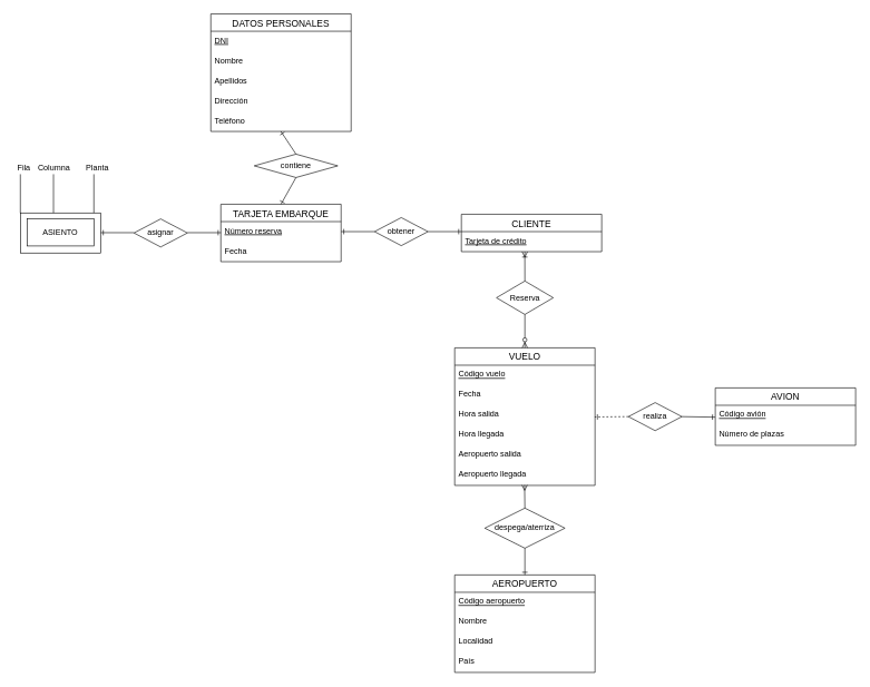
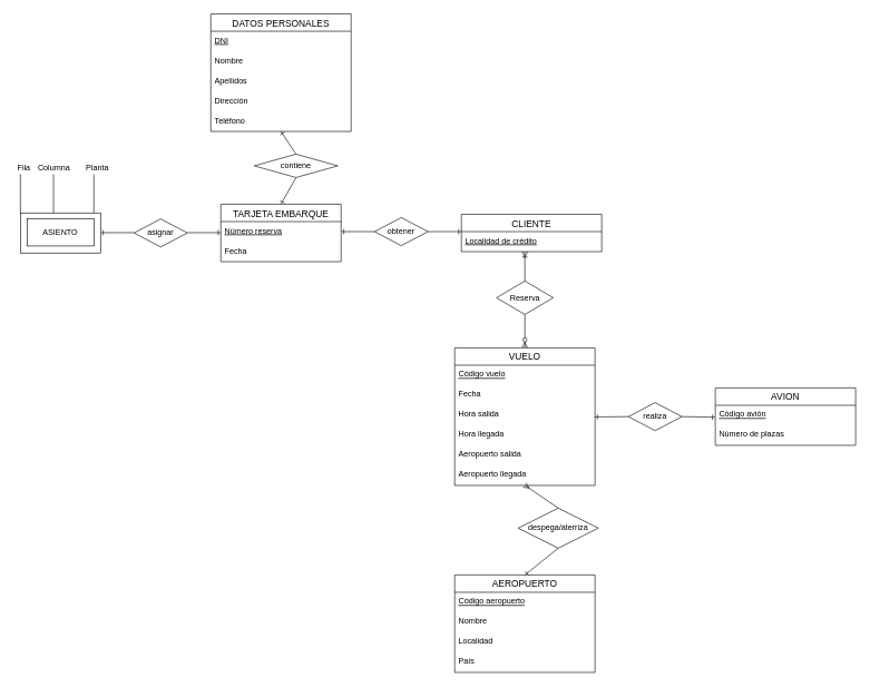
  <mxCell id="0" />
  <mxCell id="1" parent="0" />
  <mxCell id="2" value="DATOS PERSONALES" style="swimlane;fontStyle=0;childLayout=stackLayout;horizontal=1;startSize=26;horizontalStack=0;resizeParent=1;resizeParentMax=0;resizeLast=0;collapsible=1;marginBottom=0;align=center;fontSize=14;" vertex="1" parent="1"><mxGeometry x="315" y="20" width="210" height="176" as="geometry" /></mxCell>
  <mxCell id="3" value="DNI" style="text;strokeColor=none;fillColor=none;spacingLeft=4;spacingRight=4;overflow=hidden;rotatable=0;points=[[0,0.5],[1,0.5]];portConstraint=eastwest;fontSize=12;fontStyle=4" vertex="1" parent="2"><mxGeometry y="26" width="210" height="30" as="geometry" /></mxCell>
  <mxCell id="4" value="Nombre" style="text;strokeColor=none;fillColor=none;spacingLeft=4;spacingRight=4;overflow=hidden;rotatable=0;points=[[0,0.5],[1,0.5]];portConstraint=eastwest;fontSize=12;" vertex="1" parent="2"><mxGeometry y="56" width="210" height="30" as="geometry" /></mxCell>
  <mxCell id="5" value="Apellidos" style="text;strokeColor=none;fillColor=none;spacingLeft=4;spacingRight=4;overflow=hidden;rotatable=0;points=[[0,0.5],[1,0.5]];portConstraint=eastwest;fontSize=12;" vertex="1" parent="2"><mxGeometry y="86" width="210" height="30" as="geometry" /></mxCell>
  <mxCell id="6" value="Dirección" style="text;strokeColor=none;fillColor=none;spacingLeft=4;spacingRight=4;overflow=hidden;rotatable=0;points=[[0,0.5],[1,0.5]];portConstraint=eastwest;fontSize=12;" vertex="1" parent="2"><mxGeometry y="116" width="210" height="30" as="geometry" /></mxCell>
  <mxCell id="7" value="Teléfono" style="text;strokeColor=none;fillColor=none;spacingLeft=4;spacingRight=4;overflow=hidden;rotatable=0;points=[[0,0.5],[1,0.5]];portConstraint=eastwest;fontSize=12;" vertex="1" parent="2"><mxGeometry y="146" width="210" height="30" as="geometry" /></mxCell>
  <mxCell id="8" value="TARJETA EMBARQUE" style="swimlane;fontStyle=0;childLayout=stackLayout;horizontal=1;startSize=26;horizontalStack=0;resizeParent=1;resizeParentMax=0;resizeLast=0;collapsible=1;marginBottom=0;align=center;fontSize=14;" vertex="1" parent="1"><mxGeometry x="330" y="305" width="180" height="86" as="geometry" /></mxCell>
  <mxCell id="9" value="Número reserva" style="text;strokeColor=none;fillColor=none;spacingLeft=4;spacingRight=4;overflow=hidden;rotatable=0;points=[[0,0.5],[1,0.5]];portConstraint=eastwest;fontSize=12;fontStyle=4" vertex="1" parent="8"><mxGeometry y="26" width="180" height="30" as="geometry" /></mxCell>
  <mxCell id="10" value="Fecha" style="text;strokeColor=none;fillColor=none;spacingLeft=4;spacingRight=4;overflow=hidden;rotatable=0;points=[[0,0.5],[1,0.5]];portConstraint=eastwest;fontSize=12;" vertex="1" parent="8"><mxGeometry y="56" width="180" height="30" as="geometry" /></mxCell>
  <mxCell id="11" value="VUELO" style="swimlane;fontStyle=0;childLayout=stackLayout;horizontal=1;startSize=26;horizontalStack=0;resizeParent=1;resizeParentMax=0;resizeLast=0;collapsible=1;marginBottom=0;align=center;fontSize=14;" vertex="1" parent="1"><mxGeometry x="680" y="520" width="210" height="206" as="geometry" /></mxCell>
  <mxCell id="12" value="Código vuelo" style="text;strokeColor=none;fillColor=none;spacingLeft=4;spacingRight=4;overflow=hidden;rotatable=0;points=[[0,0.5],[1,0.5]];portConstraint=eastwest;fontSize=12;fontStyle=4" vertex="1" parent="11"><mxGeometry y="26" width="210" height="30" as="geometry" /></mxCell>
  <mxCell id="13" value="Fecha" style="text;strokeColor=none;fillColor=none;spacingLeft=4;spacingRight=4;overflow=hidden;rotatable=0;points=[[0,0.5],[1,0.5]];portConstraint=eastwest;fontSize=12;" vertex="1" parent="11"><mxGeometry y="56" width="210" height="30" as="geometry" /></mxCell>
  <mxCell id="14" value="Hora salida" style="text;strokeColor=none;fillColor=none;spacingLeft=4;spacingRight=4;overflow=hidden;rotatable=0;points=[[0,0.5],[1,0.5]];portConstraint=eastwest;fontSize=12;" vertex="1" parent="11"><mxGeometry y="86" width="210" height="30" as="geometry" /></mxCell>
  <mxCell id="15" value="Hora llegada" style="text;strokeColor=none;fillColor=none;spacingLeft=4;spacingRight=4;overflow=hidden;rotatable=0;points=[[0,0.5],[1,0.5]];portConstraint=eastwest;fontSize=12;" vertex="1" parent="11"><mxGeometry y="116" width="210" height="30" as="geometry" /></mxCell>
  <mxCell id="16" value="Aeropuerto salida" style="text;strokeColor=none;fillColor=none;spacingLeft=4;spacingRight=4;overflow=hidden;rotatable=0;points=[[0,0.5],[1,0.5]];portConstraint=eastwest;fontSize=12;" vertex="1" parent="11"><mxGeometry y="146" width="210" height="30" as="geometry" /></mxCell>
  <mxCell id="17" value="Aeropuerto llegada" style="text;strokeColor=none;fillColor=none;spacingLeft=4;spacingRight=4;overflow=hidden;rotatable=0;points=[[0,0.5],[1,0.5]];portConstraint=eastwest;fontSize=12;" vertex="1" parent="11"><mxGeometry y="176" width="210" height="30" as="geometry" /></mxCell>
  <mxCell id="18" value="AEROPUERTO" style="swimlane;fontStyle=0;childLayout=stackLayout;horizontal=1;startSize=26;horizontalStack=0;resizeParent=1;resizeParentMax=0;resizeLast=0;collapsible=1;marginBottom=0;align=center;fontSize=14;" vertex="1" parent="1"><mxGeometry x="680" y="860" width="210" height="146" as="geometry" /></mxCell>
  <mxCell id="19" value="Código aeropuerto" style="text;strokeColor=none;fillColor=none;spacingLeft=4;spacingRight=4;overflow=hidden;rotatable=0;points=[[0,0.5],[1,0.5]];portConstraint=eastwest;fontSize=12;fontStyle=4" vertex="1" parent="18"><mxGeometry y="26" width="210" height="30" as="geometry" /></mxCell>
  <mxCell id="20" value="Nombre" style="text;strokeColor=none;fillColor=none;spacingLeft=4;spacingRight=4;overflow=hidden;rotatable=0;points=[[0,0.5],[1,0.5]];portConstraint=eastwest;fontSize=12;" vertex="1" parent="18"><mxGeometry y="56" width="210" height="30" as="geometry" /></mxCell>
  <mxCell id="21" value="Localidad" style="text;strokeColor=none;fillColor=none;spacingLeft=4;spacingRight=4;overflow=hidden;rotatable=0;points=[[0,0.5],[1,0.5]];portConstraint=eastwest;fontSize=12;" vertex="1" parent="18"><mxGeometry y="86" width="210" height="30" as="geometry" /></mxCell>
  <mxCell id="22" value="País" style="text;strokeColor=none;fillColor=none;spacingLeft=4;spacingRight=4;overflow=hidden;rotatable=0;points=[[0,0.5],[1,0.5]];portConstraint=eastwest;fontSize=12;" vertex="1" parent="18"><mxGeometry y="116" width="210" height="30" as="geometry" /></mxCell>
  <mxCell id="23" value="AVION" style="swimlane;fontStyle=0;childLayout=stackLayout;horizontal=1;startSize=26;horizontalStack=0;resizeParent=1;resizeParentMax=0;resizeLast=0;collapsible=1;marginBottom=0;align=center;fontSize=14;" vertex="1" parent="1"><mxGeometry x="1070" y="580" width="210" height="86" as="geometry" /></mxCell>
  <mxCell id="24" value="Código avión" style="text;strokeColor=none;fillColor=none;spacingLeft=4;spacingRight=4;overflow=hidden;rotatable=0;points=[[0,0.5],[1,0.5]];portConstraint=eastwest;fontSize=12;fontStyle=4" vertex="1" parent="23"><mxGeometry y="26" width="210" height="30" as="geometry" /></mxCell>
  <mxCell id="25" value="Número de plazas" style="text;strokeColor=none;fillColor=none;spacingLeft=4;spacingRight=4;overflow=hidden;rotatable=0;points=[[0,0.5],[1,0.5]];portConstraint=eastwest;fontSize=12;" vertex="1" parent="23"><mxGeometry y="56" width="210" height="30" as="geometry" /></mxCell>
  <mxCell id="26" value="asignar" style="shape=rhombus;perimeter=rhombusPerimeter;whiteSpace=wrap;html=1;align=center;" vertex="1" parent="1"><mxGeometry x="200" y="327" width="80" height="42" as="geometry" /></mxCell>
  <mxCell id="27" value="CLIENTE" style="swimlane;fontStyle=0;childLayout=stackLayout;horizontal=1;startSize=26;horizontalStack=0;resizeParent=1;resizeParentMax=0;resizeLast=0;collapsible=1;marginBottom=0;align=center;fontSize=14;" vertex="1" parent="1"><mxGeometry x="690" y="320" width="210" height="56" as="geometry" /></mxCell>
- <mxCell id="28" value="Tarjeta de crédito" style="text;strokeColor=none;fillColor=none;spacingLeft=4;spacingRight=4;overflow=hidden;rotatable=0;points=[[0,0.5],[1,0.5]];portConstraint=eastwest;fontSize=12;fontStyle=4" vertex="1" parent="27"><mxGeometry y="26" width="210" height="30" as="geometry" /></mxCell>
+ <mxCell id="28" value="Localidad de crédito" style="text;strokeColor=none;fillColor=none;spacingLeft=4;spacingRight=4;overflow=hidden;rotatable=0;points=[[0,0.5],[1,0.5]];portConstraint=eastwest;fontSize=12;fontStyle=4" vertex="1" parent="27"><mxGeometry y="26" width="210" height="30" as="geometry" /></mxCell>
  <mxCell id="29" value="Reserva" style="shape=rhombus;perimeter=rhombusPerimeter;whiteSpace=wrap;html=1;align=center;" vertex="1" parent="1"><mxGeometry x="742.5" y="420" width="85" height="50" as="geometry" /></mxCell>
  <mxCell id="30" value="obtener" style="shape=rhombus;perimeter=rhombusPerimeter;whiteSpace=wrap;html=1;align=center;" vertex="1" parent="1"><mxGeometry x="560" y="325" width="80" height="42" as="geometry" /></mxCell>
  <mxCell id="31" value="contiene" style="shape=rhombus;perimeter=rhombusPerimeter;whiteSpace=wrap;html=1;align=center;" vertex="1" parent="1"><mxGeometry x="380" y="230" width="125" height="35" as="geometry" /></mxCell>
- <mxCell id="32" value="despega/aterriza" style="shape=rhombus;perimeter=rhombusPerimeter;whiteSpace=wrap;html=1;align=center;" vertex="1" parent="1"><mxGeometry x="725" y="760" width="120" height="60" as="geometry" /></mxCell>
+ <mxCell id="32" value="despega/aterriza" style="shape=rhombus;perimeter=rhombusPerimeter;whiteSpace=wrap;html=1;align=center;" vertex="1" parent="1"><mxGeometry x="775" y="760" width="120" height="60" as="geometry" /></mxCell>
  <mxCell id="33" value="realiza" style="shape=rhombus;perimeter=rhombusPerimeter;whiteSpace=wrap;html=1;align=center;" vertex="1" parent="1"><mxGeometry x="940" y="602" width="80" height="42" as="geometry" /></mxCell>
  <mxCell id="34" value="" style="fontSize=12;html=1;endArrow=ERone;endFill=1;rounded=0;entryX=1;entryY=0.5;entryDx=0;entryDy=0;exitX=0;exitY=0.5;exitDx=0;exitDy=0;" edge="1" parent="1" source="30" target="9"><mxGeometry width="100" height="100" relative="1" as="geometry"><mxPoint x="530" y="440" as="sourcePoint" /><mxPoint x="630" y="340" as="targetPoint" /></mxGeometry></mxCell>
  <mxCell id="35" value="" style="fontSize=12;html=1;endArrow=ERone;endFill=1;rounded=0;exitX=1;exitY=0.5;exitDx=0;exitDy=0;" edge="1" parent="1" source="30"><mxGeometry width="100" height="100" relative="1" as="geometry"><mxPoint x="570" y="356" as="sourcePoint" /><mxPoint x="690" y="346" as="targetPoint" /></mxGeometry></mxCell>
  <mxCell id="36" value="" style="fontSize=12;html=1;endArrow=ERone;endFill=1;rounded=0;exitX=0.5;exitY=0;exitDx=0;exitDy=0;entryX=0.499;entryY=0.993;entryDx=0;entryDy=0;entryPerimeter=0;" edge="1" parent="1" source="31" target="7"><mxGeometry width="100" height="100" relative="1" as="geometry"><mxPoint x="520" y="370" as="sourcePoint" /><mxPoint x="420" y="200" as="targetPoint" /></mxGeometry></mxCell>
  <mxCell id="37" value="" style="fontSize=12;html=1;endArrow=ERone;endFill=1;rounded=0;exitX=0.5;exitY=1;exitDx=0;exitDy=0;entryX=0.5;entryY=0;entryDx=0;entryDy=0;" edge="1" parent="1" source="31" target="8"><mxGeometry width="100" height="100" relative="1" as="geometry"><mxPoint x="430" y="240" as="sourcePoint" /><mxPoint x="429.79" y="205.79" as="targetPoint" /></mxGeometry></mxCell>
  <mxCell id="38" value="" style="fontSize=12;html=1;endArrow=ERone;endFill=1;rounded=0;entryX=1;entryY=0.5;entryDx=0;entryDy=0;exitX=0;exitY=0.5;exitDx=0;exitDy=0;" edge="1" parent="1"><mxGeometry width="100" height="100" relative="1" as="geometry"><mxPoint x="200" y="347.58" as="sourcePoint" /><mxPoint x="150" y="347.58" as="targetPoint" /></mxGeometry></mxCell>
  <mxCell id="39" value="" style="fontSize=12;html=1;endArrow=ERone;endFill=1;rounded=0;exitX=1;exitY=0.5;exitDx=0;exitDy=0;" edge="1" parent="1"><mxGeometry width="100" height="100" relative="1" as="geometry"><mxPoint x="280" y="347.58" as="sourcePoint" /><mxPoint x="330" y="347.58" as="targetPoint" /></mxGeometry></mxCell>
  <mxCell id="40" value="" style="fontSize=12;html=1;endArrow=ERoneToMany;endFill=0;rounded=0;exitX=0.5;exitY=0;exitDx=0;exitDy=0;entryX=0.452;entryY=1.002;entryDx=0;entryDy=0;entryPerimeter=0;" edge="1" parent="1" source="29" target="28"><mxGeometry width="100" height="100" relative="1" as="geometry"><mxPoint x="630" y="540" as="sourcePoint" /><mxPoint x="780" y="380" as="targetPoint" /></mxGeometry></mxCell>
  <mxCell id="41" value="" style="fontSize=12;html=1;endArrow=ERzeroToMany;endFill=1;rounded=0;entryX=0.5;entryY=0;entryDx=0;entryDy=0;exitX=0.5;exitY=1;exitDx=0;exitDy=0;" edge="1" parent="1" source="29" target="11"><mxGeometry width="100" height="100" relative="1" as="geometry"><mxPoint x="660" y="550" as="sourcePoint" /><mxPoint x="760" y="450" as="targetPoint" /></mxGeometry></mxCell>
  <mxCell id="42" value="" style="fontSize=12;html=1;endArrow=ERone;endFill=0;rounded=0;exitX=0.5;exitY=1;exitDx=0;exitDy=0;entryX=0.5;entryY=0;entryDx=0;entryDy=0;" edge="1" parent="1" source="32" target="18"><mxGeometry width="100" height="100" relative="1" as="geometry"><mxPoint x="700" y="900" as="sourcePoint" /><mxPoint x="800" y="800" as="targetPoint" /></mxGeometry></mxCell>
  <mxCell id="43" value="" style="fontSize=12;html=1;endArrow=ERmany;rounded=0;exitX=0.5;exitY=0;exitDx=0;exitDy=0;entryX=0.498;entryY=0.98;entryDx=0;entryDy=0;entryPerimeter=0;" edge="1" parent="1" source="32" target="17"><mxGeometry width="100" height="100" relative="1" as="geometry"><mxPoint x="700" y="830" as="sourcePoint" /><mxPoint x="785" y="730" as="targetPoint" /></mxGeometry></mxCell>
- <mxCell id="44" value="" style="fontSize=12;html=1;endArrow=ERone;endFill=1;rounded=0;exitX=0;exitY=0.5;exitDx=0;exitDy=0;entryX=0.998;entryY=0.584;entryDx=0;entryDy=0;entryPerimeter=0;dashed=1;" edge="1" parent="1" source="33" target="14"><mxGeometry width="100" height="100" relative="1" as="geometry"><mxPoint x="800" y="800" as="sourcePoint" /><mxPoint x="890" y="621" as="targetPoint" /></mxGeometry></mxCell>
+ <mxCell id="44" value="" style="fontSize=12;html=1;endArrow=ERone;endFill=1;rounded=0;exitX=0;exitY=0.5;exitDx=0;exitDy=0;entryX=0.998;entryY=0.584;entryDx=0;entryDy=0;entryPerimeter=0;" edge="1" parent="1" source="33" target="14"><mxGeometry width="100" height="100" relative="1" as="geometry"><mxPoint x="800" y="800" as="sourcePoint" /><mxPoint x="890" y="621" as="targetPoint" /></mxGeometry></mxCell>
  <mxCell id="45" value="" style="fontSize=12;html=1;endArrow=ERone;endFill=1;rounded=0;entryX=-0.001;entryY=0.593;entryDx=0;entryDy=0;exitX=1;exitY=0.5;exitDx=0;exitDy=0;entryPerimeter=0;" edge="1" parent="1" source="33" target="24"><mxGeometry width="100" height="100" relative="1" as="geometry"><mxPoint x="750" y="770" as="sourcePoint" /><mxPoint x="850" y="670" as="targetPoint" /></mxGeometry></mxCell>
  <mxCell id="46" value="ASIENTO" style="whiteSpace=wrap;html=1;align=center;rounded=0;shadow=0;fillColor=#FFFFFF;" vertex="1" parent="1"><mxGeometry x="30" y="318" width="120" height="60" as="geometry" /></mxCell>
  <mxCell id="47" value="ASIENTO" style="rounded=0;whiteSpace=wrap;html=1;shadow=0;fillColor=#FFFFFF;" vertex="1" parent="1"><mxGeometry x="40" y="326.5" width="100" height="41" as="geometry" /></mxCell>
  <mxCell id="48" value="" style="endArrow=none;html=1;rounded=0;entryX=0;entryY=0;entryDx=0;entryDy=0;" edge="1" parent="1" target="46"><mxGeometry width="50" height="50" relative="1" as="geometry"><mxPoint x="30" y="260" as="sourcePoint" /><mxPoint x="540" y="380" as="targetPoint" /></mxGeometry></mxCell>
  <mxCell id="49" value="Fila" style="text;html=1;align=center;verticalAlign=middle;resizable=0;points=[];autosize=1;strokeColor=none;fillColor=none;" vertex="1" parent="1"><mxGeometry x="20" y="241" width="30" height="20" as="geometry" /></mxCell>
  <mxCell id="50" value="" style="endArrow=none;html=1;rounded=0;entryX=0;entryY=0;entryDx=0;entryDy=0;" edge="1" parent="1"><mxGeometry width="50" height="50" relative="1" as="geometry"><mxPoint x="79.57" y="260" as="sourcePoint" /><mxPoint x="79.57" y="318" as="targetPoint" /></mxGeometry></mxCell>
  <mxCell id="51" value="Columna" style="text;html=1;align=center;verticalAlign=middle;resizable=0;points=[];autosize=1;strokeColor=none;fillColor=none;" vertex="1" parent="1"><mxGeometry x="50" y="241" width="60" height="20" as="geometry" /></mxCell>
  <mxCell id="52" value="" style="endArrow=none;html=1;rounded=0;entryX=0;entryY=0;entryDx=0;entryDy=0;" edge="1" parent="1"><mxGeometry width="50" height="50" relative="1" as="geometry"><mxPoint x="140" y="260" as="sourcePoint" /><mxPoint x="140" y="318" as="targetPoint" /></mxGeometry></mxCell>
  <mxCell id="53" value="Planta" style="text;html=1;align=center;verticalAlign=middle;resizable=0;points=[];autosize=1;strokeColor=none;fillColor=none;" vertex="1" parent="1"><mxGeometry x="120" y="241" width="50" height="20" as="geometry" /></mxCell>
